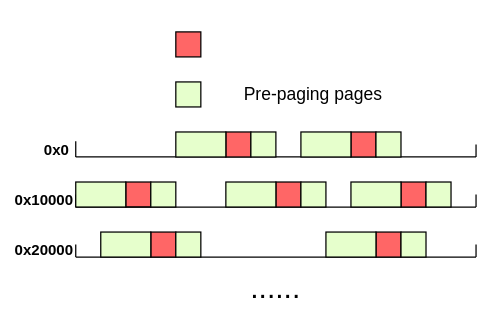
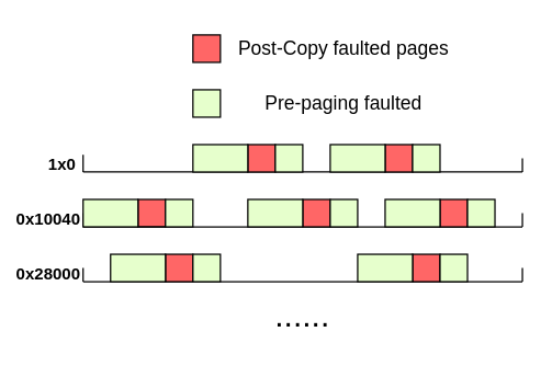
  <mxCell id="0" />
  <mxCell id="1" parent="0" />
  <mxCell id="2" value="" style="endArrow=none;html=1;rounded=0;" edge="1" parent="1"><mxGeometry width="50" height="50" relative="1" as="geometry"><mxPoint x="60" y="125" as="sourcePoint" /><mxPoint x="380" y="125" as="targetPoint" /></mxGeometry></mxCell>
  <mxCell id="3" value="" style="whiteSpace=wrap;html=1;aspect=fixed;fillColor=#FF6666;" vertex="1" parent="1"><mxGeometry x="180" y="105" width="20" height="20" as="geometry" /></mxCell>
  <mxCell id="4" value="" style="whiteSpace=wrap;html=1;aspect=fixed;fillColor=#FF6666;" vertex="1" parent="1"><mxGeometry x="280" y="105" width="20" height="20" as="geometry" /></mxCell>
  <mxCell id="5" value="" style="whiteSpace=wrap;html=1;aspect=fixed;fillColor=#FF6666;" vertex="1" parent="1"><mxGeometry x="100" y="145" width="20" height="20" as="geometry" /></mxCell>
  <mxCell id="6" value="" style="endArrow=none;html=1;rounded=0;" edge="1" parent="1"><mxGeometry width="50" height="50" relative="1" as="geometry"><mxPoint x="60" y="165" as="sourcePoint" /><mxPoint x="380" y="165" as="targetPoint" /></mxGeometry></mxCell>
  <mxCell id="7" value="" style="whiteSpace=wrap;html=1;aspect=fixed;fillColor=#FF6666;" vertex="1" parent="1"><mxGeometry x="220" y="145" width="20" height="20" as="geometry" /></mxCell>
  <mxCell id="8" value="" style="whiteSpace=wrap;html=1;aspect=fixed;fillColor=#FF6666;" vertex="1" parent="1"><mxGeometry x="320" y="145" width="20" height="20" as="geometry" /></mxCell>
  <mxCell id="9" value="" style="endArrow=none;html=1;rounded=0;" edge="1" parent="1"><mxGeometry width="50" height="50" relative="1" as="geometry"><mxPoint x="60" y="205" as="sourcePoint" /><mxPoint x="380" y="205" as="targetPoint" /></mxGeometry></mxCell>
  <mxCell id="10" value="" style="whiteSpace=wrap;html=1;aspect=fixed;fillColor=#FF6666;" vertex="1" parent="1"><mxGeometry x="120" y="185" width="20" height="20" as="geometry" /></mxCell>
  <mxCell id="11" value="" style="whiteSpace=wrap;html=1;aspect=fixed;fillColor=#FF6666;" vertex="1" parent="1"><mxGeometry x="300" y="185" width="20" height="20" as="geometry" /></mxCell>
- <mxCell id="12" value="&lt;b&gt;0x0&lt;/b&gt;" style="text;html=1;strokeColor=none;fillColor=none;align=center;verticalAlign=middle;whiteSpace=wrap;rounded=0;" vertex="1" parent="1"><mxGeometry x="30" y="105" width="30" height="30" as="geometry" /></mxCell>
- <mxCell id="13" value="&lt;b&gt;0x10000&lt;/b&gt;" style="text;html=1;strokeColor=none;fillColor=none;align=center;verticalAlign=middle;whiteSpace=wrap;rounded=0;" vertex="1" parent="1"><mxGeometry x="20" y="145" width="30" height="30" as="geometry" /></mxCell>
- <mxCell id="14" value="&lt;b&gt;0x20000&lt;/b&gt;" style="text;html=1;strokeColor=none;fillColor=none;align=center;verticalAlign=middle;whiteSpace=wrap;rounded=0;" vertex="1" parent="1"><mxGeometry x="20" y="185" width="30" height="30" as="geometry" /></mxCell>
+ <mxCell id="12" value="&lt;b&gt;1x0&lt;/b&gt;" style="text;html=1;strokeColor=none;fillColor=none;align=center;verticalAlign=middle;whiteSpace=wrap;rounded=0;" vertex="1" parent="1"><mxGeometry x="30" y="105" width="30" height="30" as="geometry" /></mxCell>
+ <mxCell id="13" value="&lt;b&gt;0x10040&lt;/b&gt;" style="text;html=1;strokeColor=none;fillColor=none;align=center;verticalAlign=middle;whiteSpace=wrap;rounded=0;" vertex="1" parent="1"><mxGeometry x="20" y="145" width="30" height="30" as="geometry" /></mxCell>
+ <mxCell id="14" value="&lt;b&gt;0x28000&lt;/b&gt;" style="text;html=1;strokeColor=none;fillColor=none;align=center;verticalAlign=middle;whiteSpace=wrap;rounded=0;" vertex="1" parent="1"><mxGeometry x="20" y="185" width="30" height="30" as="geometry" /></mxCell>
  <mxCell id="15" value="" style="endArrow=none;html=1;rounded=0;" edge="1" parent="1"><mxGeometry width="50" height="50" relative="1" as="geometry"><mxPoint x="60" y="205" as="sourcePoint" /><mxPoint x="60" y="205" as="targetPoint" /><Array as="points"><mxPoint x="60" y="195" /></Array></mxGeometry></mxCell>
  <mxCell id="16" value="" style="endArrow=none;html=1;rounded=0;" edge="1" parent="1"><mxGeometry width="50" height="50" relative="1" as="geometry"><mxPoint x="380" y="205" as="sourcePoint" /><mxPoint x="380" y="195" as="targetPoint" /></mxGeometry></mxCell>
  <mxCell id="17" value="" style="endArrow=none;html=1;rounded=0;" edge="1" parent="1"><mxGeometry width="50" height="50" relative="1" as="geometry"><mxPoint x="60" y="165" as="sourcePoint" /><mxPoint x="60" y="155" as="targetPoint" /></mxGeometry></mxCell>
  <mxCell id="18" value="" style="endArrow=none;html=1;rounded=0;" edge="1" parent="1"><mxGeometry width="50" height="50" relative="1" as="geometry"><mxPoint x="380" y="165" as="sourcePoint" /><mxPoint x="380" y="155" as="targetPoint" /></mxGeometry></mxCell>
+ <mxCell id="19" value="&lt;font style=&quot;font-size: 14px;&quot;&gt;Post-Copy faulted pages&lt;/font&gt;" style="text;html=1;strokeColor=none;fillColor=none;align=center;verticalAlign=middle;whiteSpace=wrap;rounded=0;" vertex="1" parent="1"><mxGeometry x="170" y="20" width="160" height="30" as="geometry" /></mxCell>
  <mxCell id="20" value="" style="endArrow=none;html=1;rounded=0;entryX=1;entryY=0.25;entryDx=0;entryDy=0;" edge="1" parent="1" target="12"><mxGeometry width="50" height="50" relative="1" as="geometry"><mxPoint x="60" y="125" as="sourcePoint" /><mxPoint x="110" y="75" as="targetPoint" /></mxGeometry></mxCell>
  <mxCell id="21" value="" style="endArrow=none;html=1;rounded=0;" edge="1" parent="1"><mxGeometry width="50" height="50" relative="1" as="geometry"><mxPoint x="380" y="125" as="sourcePoint" /><mxPoint x="380" y="115" as="targetPoint" /></mxGeometry></mxCell>
  <mxCell id="22" value="" style="rounded=0;whiteSpace=wrap;html=1;fillColor=#E6FFCC;" vertex="1" parent="1"><mxGeometry x="140" y="105" width="40" height="20" as="geometry" /></mxCell>
  <mxCell id="23" value="" style="rounded=0;whiteSpace=wrap;html=1;fillColor=#E6FFCC;" vertex="1" parent="1"><mxGeometry x="240" y="105" width="40" height="20" as="geometry" /></mxCell>
  <mxCell id="24" value="" style="rounded=0;whiteSpace=wrap;html=1;fillColor=#E6FFCC;" vertex="1" parent="1"><mxGeometry x="60" y="145" width="40" height="20" as="geometry" /></mxCell>
  <mxCell id="25" value="" style="rounded=0;whiteSpace=wrap;html=1;fillColor=#E6FFCC;" vertex="1" parent="1"><mxGeometry x="180" y="145" width="40" height="20" as="geometry" /></mxCell>
  <mxCell id="26" value="" style="rounded=0;whiteSpace=wrap;html=1;fillColor=#E6FFCC;" vertex="1" parent="1"><mxGeometry x="280" y="145" width="40" height="20" as="geometry" /></mxCell>
  <mxCell id="27" value="" style="rounded=0;whiteSpace=wrap;html=1;fillColor=#E6FFCC;" vertex="1" parent="1"><mxGeometry x="80" y="185" width="40" height="20" as="geometry" /></mxCell>
  <mxCell id="28" value="" style="rounded=0;whiteSpace=wrap;html=1;fillColor=#E6FFCC;" vertex="1" parent="1"><mxGeometry x="260" y="185" width="40" height="20" as="geometry" /></mxCell>
  <mxCell id="29" value="" style="rounded=0;whiteSpace=wrap;html=1;fillColor=#E6FFCC;" vertex="1" parent="1"><mxGeometry x="200" y="105" width="20" height="20" as="geometry" /></mxCell>
  <mxCell id="30" value="" style="rounded=0;whiteSpace=wrap;html=1;fillColor=#E6FFCC;" vertex="1" parent="1"><mxGeometry x="300" y="105" width="20" height="20" as="geometry" /></mxCell>
  <mxCell id="31" value="" style="rounded=0;whiteSpace=wrap;html=1;fillColor=#E6FFCC;" vertex="1" parent="1"><mxGeometry x="120" y="145" width="20" height="20" as="geometry" /></mxCell>
  <mxCell id="32" value="" style="rounded=0;whiteSpace=wrap;html=1;fillColor=#E6FFCC;" vertex="1" parent="1"><mxGeometry x="240" y="145" width="20" height="20" as="geometry" /></mxCell>
  <mxCell id="33" value="" style="rounded=0;whiteSpace=wrap;html=1;fillColor=#E6FFCC;" vertex="1" parent="1"><mxGeometry x="340" y="145" width="20" height="20" as="geometry" /></mxCell>
  <mxCell id="34" value="" style="rounded=0;whiteSpace=wrap;html=1;fillColor=#E6FFCC;" vertex="1" parent="1"><mxGeometry x="140" y="185" width="20" height="20" as="geometry" /></mxCell>
  <mxCell id="35" value="" style="rounded=0;whiteSpace=wrap;html=1;fillColor=#E6FFCC;" vertex="1" parent="1"><mxGeometry x="320" y="185" width="20" height="20" as="geometry" /></mxCell>
  <mxCell id="36" value="" style="rounded=0;whiteSpace=wrap;html=1;fillColor=#FF6666;" vertex="1" parent="1"><mxGeometry x="140" y="25" width="20" height="20" as="geometry" /></mxCell>
  <mxCell id="37" value="" style="rounded=0;whiteSpace=wrap;html=1;fillColor=#E6FFCC;" vertex="1" parent="1"><mxGeometry x="140" y="65" width="20" height="20" as="geometry" /></mxCell>
- <mxCell id="38" value="&lt;font style=&quot;font-size: 14px;&quot;&gt;Pre-paging pages&lt;/font&gt;" style="text;html=1;strokeColor=none;fillColor=none;align=center;verticalAlign=middle;whiteSpace=wrap;rounded=0;" vertex="1" parent="1"><mxGeometry x="170" y="60" width="160" height="30" as="geometry" /></mxCell>
+ <mxCell id="38" value="&lt;font style=&quot;font-size: 14px;&quot;&gt;Pre-paging faulted&lt;/font&gt;" style="text;html=1;strokeColor=none;fillColor=none;align=center;verticalAlign=middle;whiteSpace=wrap;rounded=0;" vertex="1" parent="1"><mxGeometry x="170" y="60" width="160" height="30" as="geometry" /></mxCell>
  <mxCell id="39" value="&lt;font style=&quot;font-size: 24px;&quot;&gt;......&lt;/font&gt;" style="text;html=1;strokeColor=none;fillColor=none;align=center;verticalAlign=middle;whiteSpace=wrap;rounded=0;fontSize=14;" vertex="1" parent="1"><mxGeometry x="190" y="215" width="60" height="30" as="geometry" /></mxCell>
